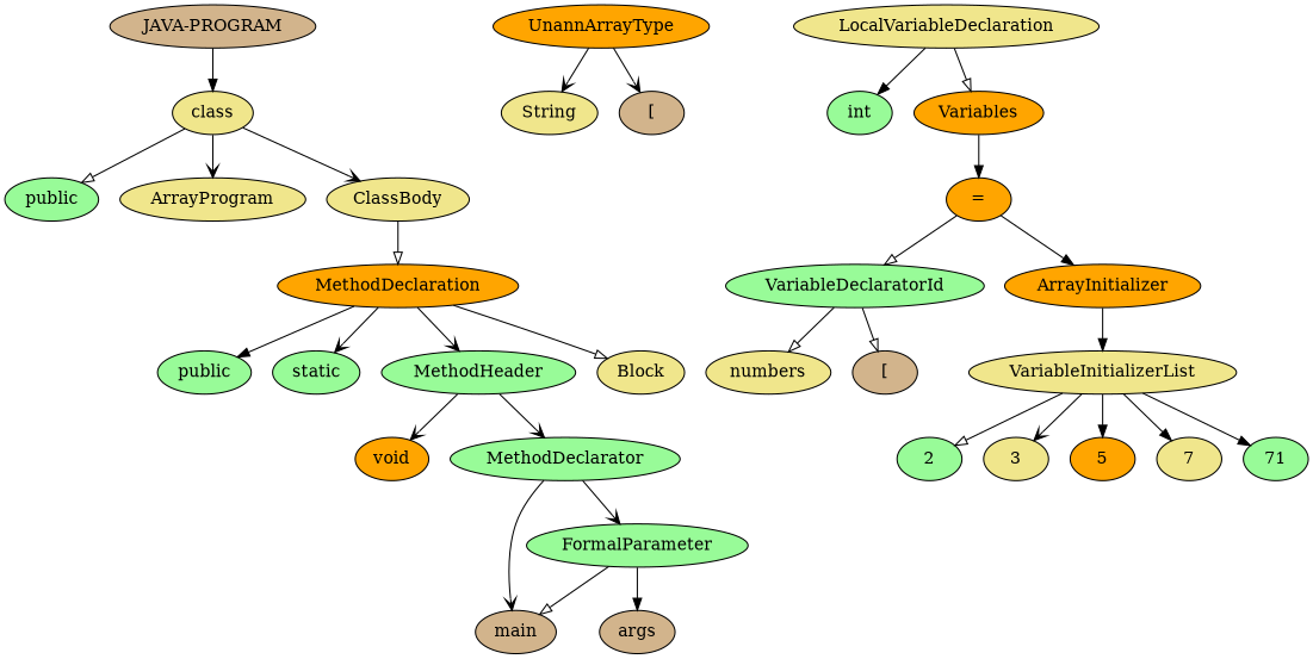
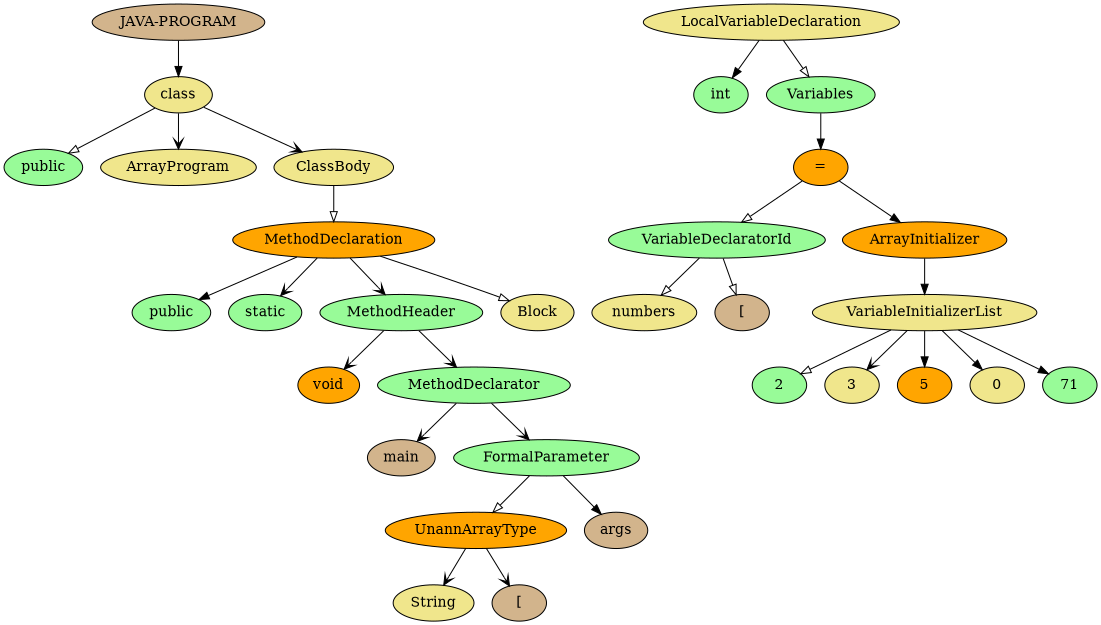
  digraph {
    node [fillcolor=khaki style=filled]
    edge [arrowhead=vee]
    n1 [fillcolor=tan label="JAVA-PROGRAM"]
    n2 [label=class]
    n3 [fillcolor=palegreen label=public]
    n4 [label=ArrayProgram]
    n5 [label=ClassBody]
    n6 [fillcolor=orange label=MethodDeclaration]
    n7 [fillcolor=palegreen label=public]
    n8 [fillcolor=palegreen label=static]
    n9 [fillcolor=palegreen label=MethodHeader]
    n10 [label=Block]
    n11 [fillcolor=orange label=void]
    n12 [fillcolor=palegreen label=MethodDeclarator]
    n13 [fillcolor=tan label=main]
    n14 [fillcolor=palegreen label=FormalParameter]
    n15 [fillcolor=orange label=UnannArrayType]
    n16 [fillcolor=tan label=args]
    n17 [label=String]
    n18 [fillcolor=tan label="["]
    n19 [label=LocalVariableDeclaration]
    n20 [fillcolor=palegreen label=int]
-   n21 [fillcolor=orange label=Variables]
+   n21 [fillcolor=palegreen label=Variables]
    n22 [fillcolor=orange label="="]
    n23 [fillcolor=palegreen label=VariableDeclaratorId]
    n24 [fillcolor=orange label=ArrayInitializer]
    n25 [label=numbers]
    n26 [fillcolor=tan label="["]
    n27 [label=VariableInitializerList]
    n28 [fillcolor=palegreen label=2]
    n29 [label=3]
    n30 [fillcolor=orange label=5]
-   n31 [label=7]
+   n31 [label=0]
    n32 [fillcolor=palegreen label=71]
    n1 -> n2 [arrowhead=normal]
    n2 -> n3 [arrowhead=onormal]
    n2 -> n4
    n2 -> n5
    n5 -> n6 [arrowhead=onormal]
    n6 -> n7 [arrowhead=normal]
    n6 -> n8
    n6 -> n9
    n6 -> n10 [arrowhead=onormal]
    n9 -> n11
    n9 -> n12
    n12 -> n13
    n12 -> n14
-   n14 -> n13 [arrowhead=onormal]
+   n14 -> n15 [arrowhead=onormal]
    n14 -> n16 [arrowhead=normal]
    n15 -> n17
    n15 -> n18
    n19 -> n20 [arrowhead=normal]
    n19 -> n21 [arrowhead=onormal]
    n21 -> n22 [arrowhead=normal]
    n22 -> n23 [arrowhead=onormal]
    n22 -> n24 [arrowhead=normal]
    n23 -> n25 [arrowhead=onormal]
    n23 -> n26 [arrowhead=onormal]
    n24 -> n27 [arrowhead=normal]
    n27 -> n28 [arrowhead=onormal]
    n27 -> n29
    n27 -> n30 [arrowhead=normal]
    n27 -> n31 [arrowhead=normal]
    n27 -> n32 [arrowhead=normal]
  }
